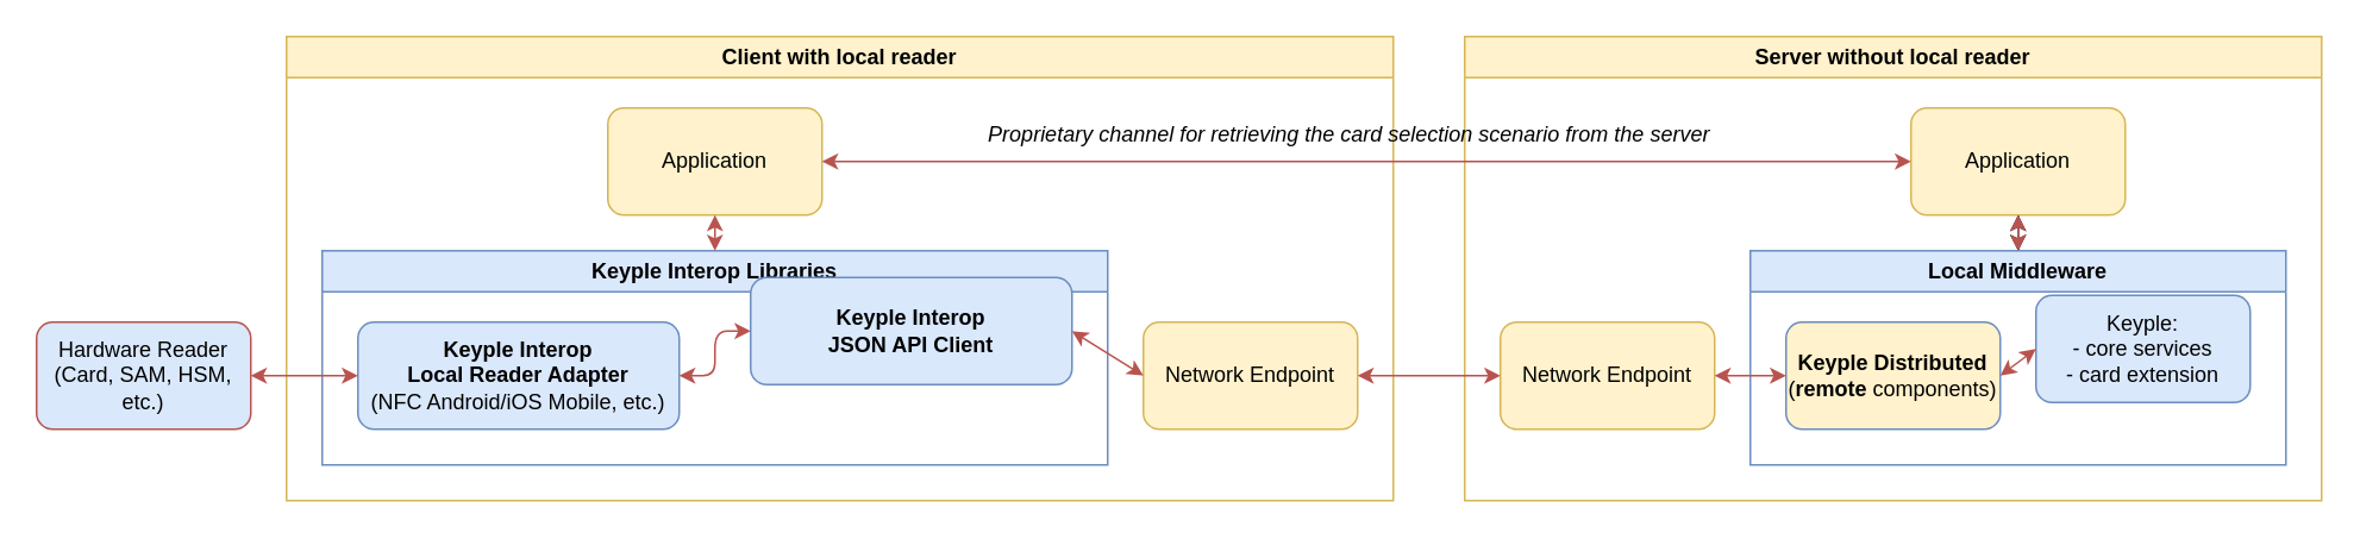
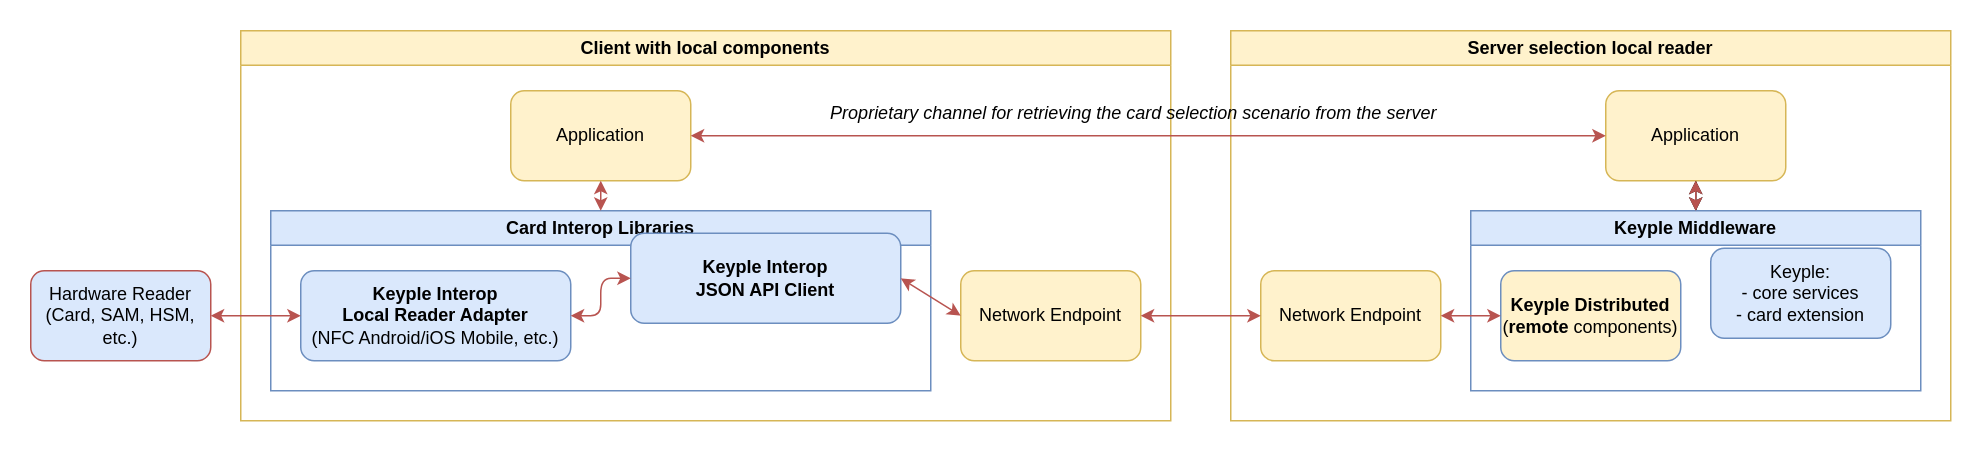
  <mxCell id="0" />
  <mxCell id="1" parent="0" />
- <mxCell id="2" value="Client with local reader" style="swimlane;whiteSpace=wrap;html=1;fillColor=#fff2cc;strokeColor=#d6b656;startSize=23;" parent="1" vertex="1"><mxGeometry x="160" y="20" width="620" height="260" as="geometry" /></mxCell>
+ <mxCell id="2" value="Client with local components" style="swimlane;whiteSpace=wrap;html=1;fillColor=#fff2cc;strokeColor=#d6b656;startSize=23;" parent="1" vertex="1"><mxGeometry x="160" y="20" width="620" height="260" as="geometry" /></mxCell>
  <mxCell id="3" value="Application" style="rounded=1;whiteSpace=wrap;html=1;fillColor=#fff2cc;strokeColor=#d6b656;" parent="2" vertex="1"><mxGeometry x="180" y="40" width="120" height="60" as="geometry" /></mxCell>
- <mxCell id="4" value="Keyple Interop Libraries" style="swimlane;whiteSpace=wrap;html=1;swimlaneFillColor=none;fillColor=#dae8fc;strokeColor=#6c8ebf;" parent="2" vertex="1"><mxGeometry x="20" y="120" width="440" height="120" as="geometry" /></mxCell>
+ <mxCell id="4" value="Card Interop Libraries" style="swimlane;whiteSpace=wrap;html=1;swimlaneFillColor=none;fillColor=#dae8fc;strokeColor=#6c8ebf;" parent="2" vertex="1"><mxGeometry x="20" y="120" width="440" height="120" as="geometry" /></mxCell>
  <mxCell id="5" value="&lt;b&gt;Keyple Interop&lt;br&gt;JSON API Client&lt;br&gt;&lt;/b&gt;" style="rounded=1;whiteSpace=wrap;html=1;fillColor=#dae8fc;strokeColor=#6c8ebf;" parent="4" vertex="1"><mxGeometry x="240" y="15" width="180" height="60" as="geometry" /></mxCell>
  <mxCell id="6" value="&lt;b&gt;Keyple Interop&lt;/b&gt;&lt;br&gt;&lt;b&gt;Local Reader Adapter&lt;/b&gt;&lt;br&gt;(NFC Android/iOS&amp;nbsp;Mobile, etc.)" style="rounded=1;whiteSpace=wrap;html=1;fillColor=#dae8fc;strokeColor=#6c8ebf;" parent="4" vertex="1"><mxGeometry x="20" y="40" width="180" height="60" as="geometry" /></mxCell>
  <mxCell id="7" style="edgeStyle=orthogonalEdgeStyle;rounded=1;orthogonalLoop=1;jettySize=auto;html=1;exitX=0;exitY=0.5;exitDx=0;exitDy=0;entryX=1;entryY=0.5;entryDx=0;entryDy=0;endArrow=classic;endFill=1;fillColor=#f8cecc;strokeColor=#b85450;strokeWidth=1;startArrow=classic;startFill=1;" parent="4" source="5" target="6" edge="1"><mxGeometry relative="1" as="geometry"><mxPoint x="110" y="80" as="sourcePoint" /><mxPoint x="-50" y="80" as="targetPoint" /></mxGeometry></mxCell>
  <mxCell id="8" value="Network Endpoint" style="rounded=1;whiteSpace=wrap;html=1;fillColor=#fff2cc;strokeColor=#d6b656;" parent="2" vertex="1"><mxGeometry x="480" y="160" width="120" height="60" as="geometry" /></mxCell>
  <mxCell id="9" style="rounded=0;orthogonalLoop=1;jettySize=auto;html=1;entryX=0.5;entryY=1;entryDx=0;entryDy=0;strokeWidth=1;endArrow=classic;endFill=1;fillColor=#f8cecc;strokeColor=#b85450;startArrow=classic;startFill=1;exitX=0.5;exitY=0;exitDx=0;exitDy=0;" parent="2" source="4" target="3" edge="1"><mxGeometry relative="1" as="geometry"><mxPoint x="260" y="120" as="sourcePoint" /></mxGeometry></mxCell>
  <mxCell id="10" style="rounded=1;orthogonalLoop=1;jettySize=auto;html=1;exitX=1;exitY=0.5;exitDx=0;exitDy=0;entryX=0;entryY=0.5;entryDx=0;entryDy=0;strokeWidth=1;endArrow=classic;endFill=1;fillColor=#f8cecc;strokeColor=#b85450;startArrow=classic;startFill=1;" parent="2" source="5" target="8" edge="1"><mxGeometry relative="1" as="geometry" /></mxCell>
  <mxCell id="11" value="Hardware Reader&lt;br&gt;(Card, SAM, HSM, etc.)" style="rounded=1;whiteSpace=wrap;html=1;fillColor=#dae8fc;strokeColor=#b85450;" parent="1" vertex="1"><mxGeometry x="20" y="180" width="120" height="60" as="geometry" /></mxCell>
- <mxCell id="12" value="Server without local reader" style="swimlane;whiteSpace=wrap;html=1;startSize=23;fillColor=#fff2cc;strokeColor=#d6b656;" parent="1" vertex="1"><mxGeometry x="820" y="20" width="480" height="260" as="geometry" /></mxCell>
+ <mxCell id="12" value="Server selection local reader" style="swimlane;whiteSpace=wrap;html=1;startSize=23;fillColor=#fff2cc;strokeColor=#d6b656;" parent="1" vertex="1"><mxGeometry x="820" y="20" width="480" height="260" as="geometry" /></mxCell>
  <mxCell id="13" value="" style="edgeStyle=orthogonalEdgeStyle;rounded=0;orthogonalLoop=1;jettySize=auto;html=1;startArrow=classic;startFill=1;endArrow=classic;endFill=1;entryX=0.5;entryY=0;entryDx=0;entryDy=0;" parent="12" source="14" target="15" edge="1"><mxGeometry relative="1" as="geometry" /></mxCell>
  <mxCell id="14" value="Application" style="rounded=1;whiteSpace=wrap;html=1;fillColor=#fff2cc;strokeColor=#d6b656;" parent="12" vertex="1"><mxGeometry x="250" y="40" width="120" height="60" as="geometry" /></mxCell>
- <mxCell id="15" value="Local Middleware" style="swimlane;whiteSpace=wrap;html=1;fillColor=#dae8fc;strokeColor=#6c8ebf;" parent="12" vertex="1"><mxGeometry x="160" y="120" width="300" height="120" as="geometry" /></mxCell>
+ <mxCell id="15" value="Keyple Middleware" style="swimlane;whiteSpace=wrap;html=1;fillColor=#dae8fc;strokeColor=#6c8ebf;" parent="12" vertex="1"><mxGeometry x="160" y="120" width="300" height="120" as="geometry" /></mxCell>
  <mxCell id="16" value="Keyple:&lt;br&gt;- core services&lt;br&gt;- card extension" style="rounded=1;whiteSpace=wrap;html=1;fillColor=#dae8fc;strokeColor=#6c8ebf;" parent="15" vertex="1"><mxGeometry x="160" y="25" width="120" height="60" as="geometry" /></mxCell>
- <mxCell id="17" style="edgeStyle=none;rounded=0;orthogonalLoop=1;jettySize=auto;html=1;exitX=1;exitY=0.5;exitDx=0;exitDy=0;entryX=0;entryY=0.5;entryDx=0;entryDy=0;strokeWidth=1;endArrow=classic;endFill=1;fillColor=#f8cecc;strokeColor=#b85450;startArrow=classic;startFill=1;" parent="15" source="18" target="16" edge="1"><mxGeometry relative="1" as="geometry" /></mxCell>
  <mxCell id="18" value="&lt;b&gt;Keyple Distributed&lt;/b&gt;&lt;br&gt;(&lt;b&gt;remote&lt;/b&gt; components)" style="rounded=1;whiteSpace=wrap;html=1;fillColor=#fff2cc;strokeColor=#6c8ebf;" parent="15" vertex="1"><mxGeometry x="20" y="40" width="120" height="60" as="geometry" /></mxCell>
  <mxCell id="19" value="Network Endpoint" style="rounded=1;whiteSpace=wrap;html=1;fillColor=#fff2cc;strokeColor=#d6b656;" parent="12" vertex="1"><mxGeometry x="20" y="160" width="120" height="60" as="geometry" /></mxCell>
  <mxCell id="20" style="edgeStyle=none;rounded=0;orthogonalLoop=1;jettySize=auto;html=1;exitX=0.5;exitY=0;exitDx=0;exitDy=0;entryX=0.5;entryY=1;entryDx=0;entryDy=0;strokeWidth=1;endArrow=classic;endFill=1;fillColor=#f8cecc;strokeColor=#b85450;startArrow=classic;startFill=1;" parent="12" source="15" target="14" edge="1"><mxGeometry relative="1" as="geometry" /></mxCell>
  <mxCell id="21" style="edgeStyle=none;rounded=0;orthogonalLoop=1;jettySize=auto;html=1;exitX=1;exitY=0.5;exitDx=0;exitDy=0;entryX=0;entryY=0.5;entryDx=0;entryDy=0;strokeWidth=1;endArrow=classic;endFill=1;fillColor=#f8cecc;strokeColor=#b85450;startArrow=classic;startFill=1;" parent="12" source="19" target="18" edge="1"><mxGeometry relative="1" as="geometry" /></mxCell>
  <mxCell id="22" style="edgeStyle=orthogonalEdgeStyle;rounded=0;orthogonalLoop=1;jettySize=auto;html=1;exitX=0;exitY=0.5;exitDx=0;exitDy=0;entryX=1;entryY=0.5;entryDx=0;entryDy=0;endArrow=classic;endFill=1;fillColor=#f8cecc;strokeColor=#b85450;strokeWidth=1;startArrow=classic;startFill=1;" parent="1" source="6" target="11" edge="1"><mxGeometry relative="1" as="geometry" /></mxCell>
  <mxCell id="23" style="edgeStyle=none;rounded=0;orthogonalLoop=1;jettySize=auto;html=1;exitX=1;exitY=0.5;exitDx=0;exitDy=0;entryX=0;entryY=0.5;entryDx=0;entryDy=0;strokeWidth=1;endArrow=classic;endFill=1;fillColor=#f8cecc;strokeColor=#b85450;startArrow=classic;startFill=1;" parent="1" source="8" target="19" edge="1"><mxGeometry relative="1" as="geometry" /></mxCell>
  <mxCell id="24" style="edgeStyle=none;rounded=0;orthogonalLoop=1;jettySize=auto;html=1;exitX=1;exitY=0.5;exitDx=0;exitDy=0;entryX=0;entryY=0.5;entryDx=0;entryDy=0;strokeWidth=1;endArrow=classic;endFill=1;fillColor=#f8cecc;strokeColor=#b85450;startArrow=classic;startFill=1;" parent="1" source="3" target="14" edge="1"><mxGeometry relative="1" as="geometry"><mxPoint x="510" y="89.5" as="sourcePoint" /><mxPoint x="590" y="89.5" as="targetPoint" /></mxGeometry></mxCell>
  <mxCell id="25" value="Proprietary channel for retrieving the card selection scenario from the server" style="text;html=1;align=center;verticalAlign=middle;resizable=0;points=[];autosize=1;strokeColor=none;fillColor=none;fontStyle=2" parent="1" vertex="1"><mxGeometry x="540" y="60" width="430" height="30" as="geometry" /></mxCell>
